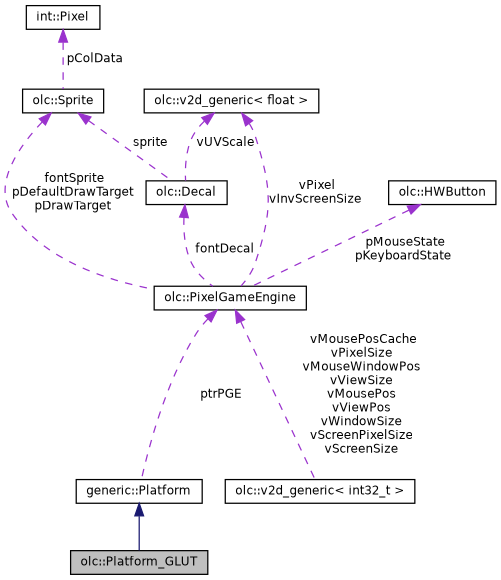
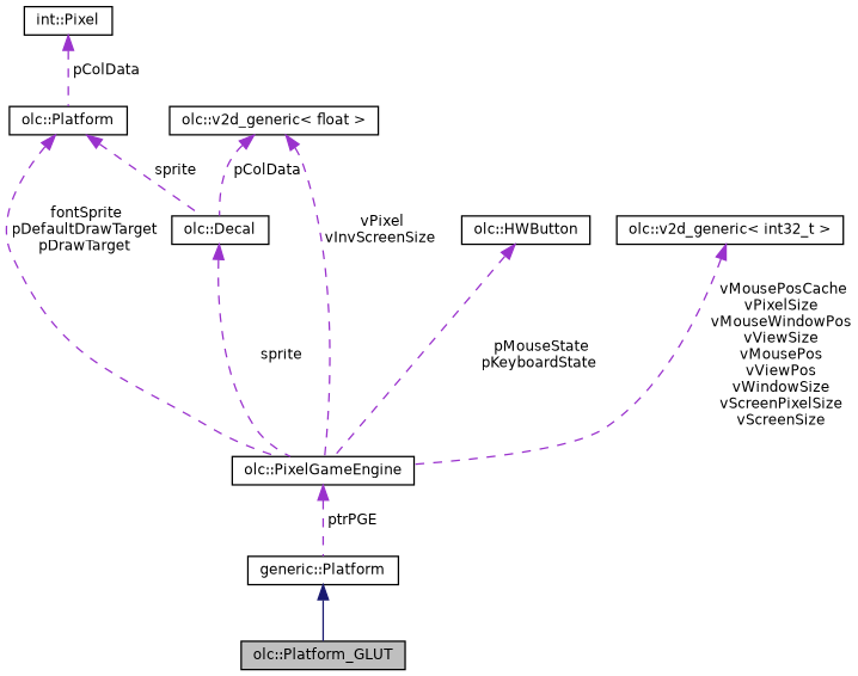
  digraph {
    rankdir=TB
    node [color=black fillcolor=white fontname=Helvetica fontsize=10 shape=record style=filled]
    edge [color=darkorchid3 dir=back fontname=Helvetica fontsize=10 labelfontname=Helvetica labelfontsize=10 style=dashed]
    n1 [fillcolor=grey75 fontcolor=black height=0.2 label="olc::Platform_GLUT" width=0.4]
    n2 [height=0.2 label="generic::Platform" width=0.4]
    n3 [height=0.2 label="olc::PixelGameEngine" width=0.4]
    n4 [height=0.2 label="olc::Decal" width=0.4]
-   n5 [height=0.2 label="olc::Sprite" width=0.4]
+   n5 [height=0.2 label="olc::Platform" width=0.4]
    n6 [height=0.2 label="int::Pixel" width=0.4]
    n7 [height=0.2 label="olc::v2d_generic\< float \>" width=0.4]
    n8 [height=0.2 label="olc::HWButton" width=0.4]
    n9 [height=0.2 label="olc::v2d_generic\< int32_t \>" width=0.4]
    n2 -> n1 [color=midnightblue style=solid]
    n3 -> n2 [label=" ptrPGE"]
-   n4 -> n3 [label=" fontDecal"]
+   n4 -> n3 [label=" sprite"]
    n5 -> n3 [label=" fontSprite\npDefaultDrawTarget\npDrawTarget"]
    n5 -> n4 [label=" sprite"]
    n6 -> n5 [label=" pColData"]
    n7 -> n3 [label=" vPixel\nvInvScreenSize"]
-   n7 -> n4 [label=" vUVScale"]
+   n7 -> n4 [label=" pColData"]
    n8 -> n3 [label=" pMouseState\npKeyboardState"]
-   n3 -> n9 [label=" vMousePosCache\nvPixelSize\nvMouseWindowPos\nvViewSize\nvMousePos\nvViewPos\nvWindowSize\nvScreenPixelSize\nvScreenSize"]
+   n9 -> n3 [label=" vMousePosCache\nvPixelSize\nvMouseWindowPos\nvViewSize\nvMousePos\nvViewPos\nvWindowSize\nvScreenPixelSize\nvScreenSize"]
  }
